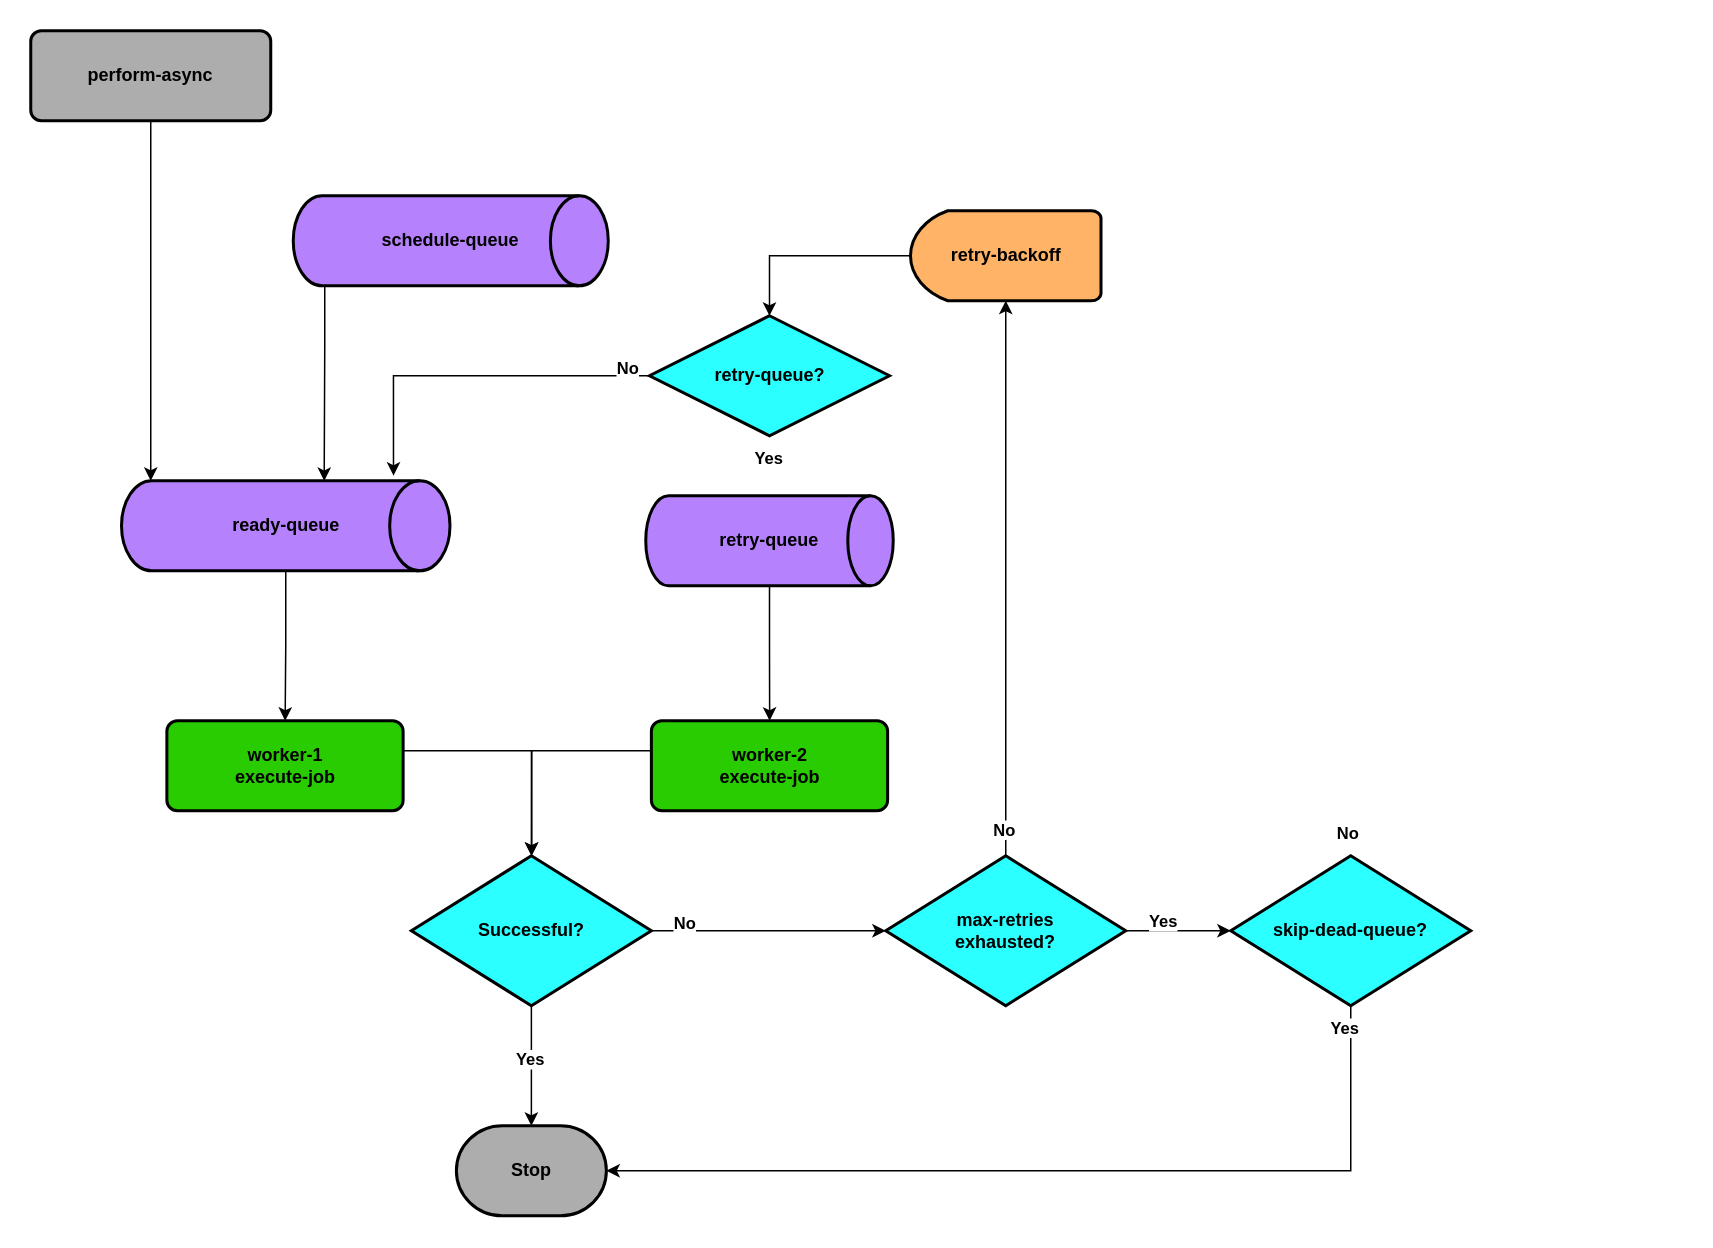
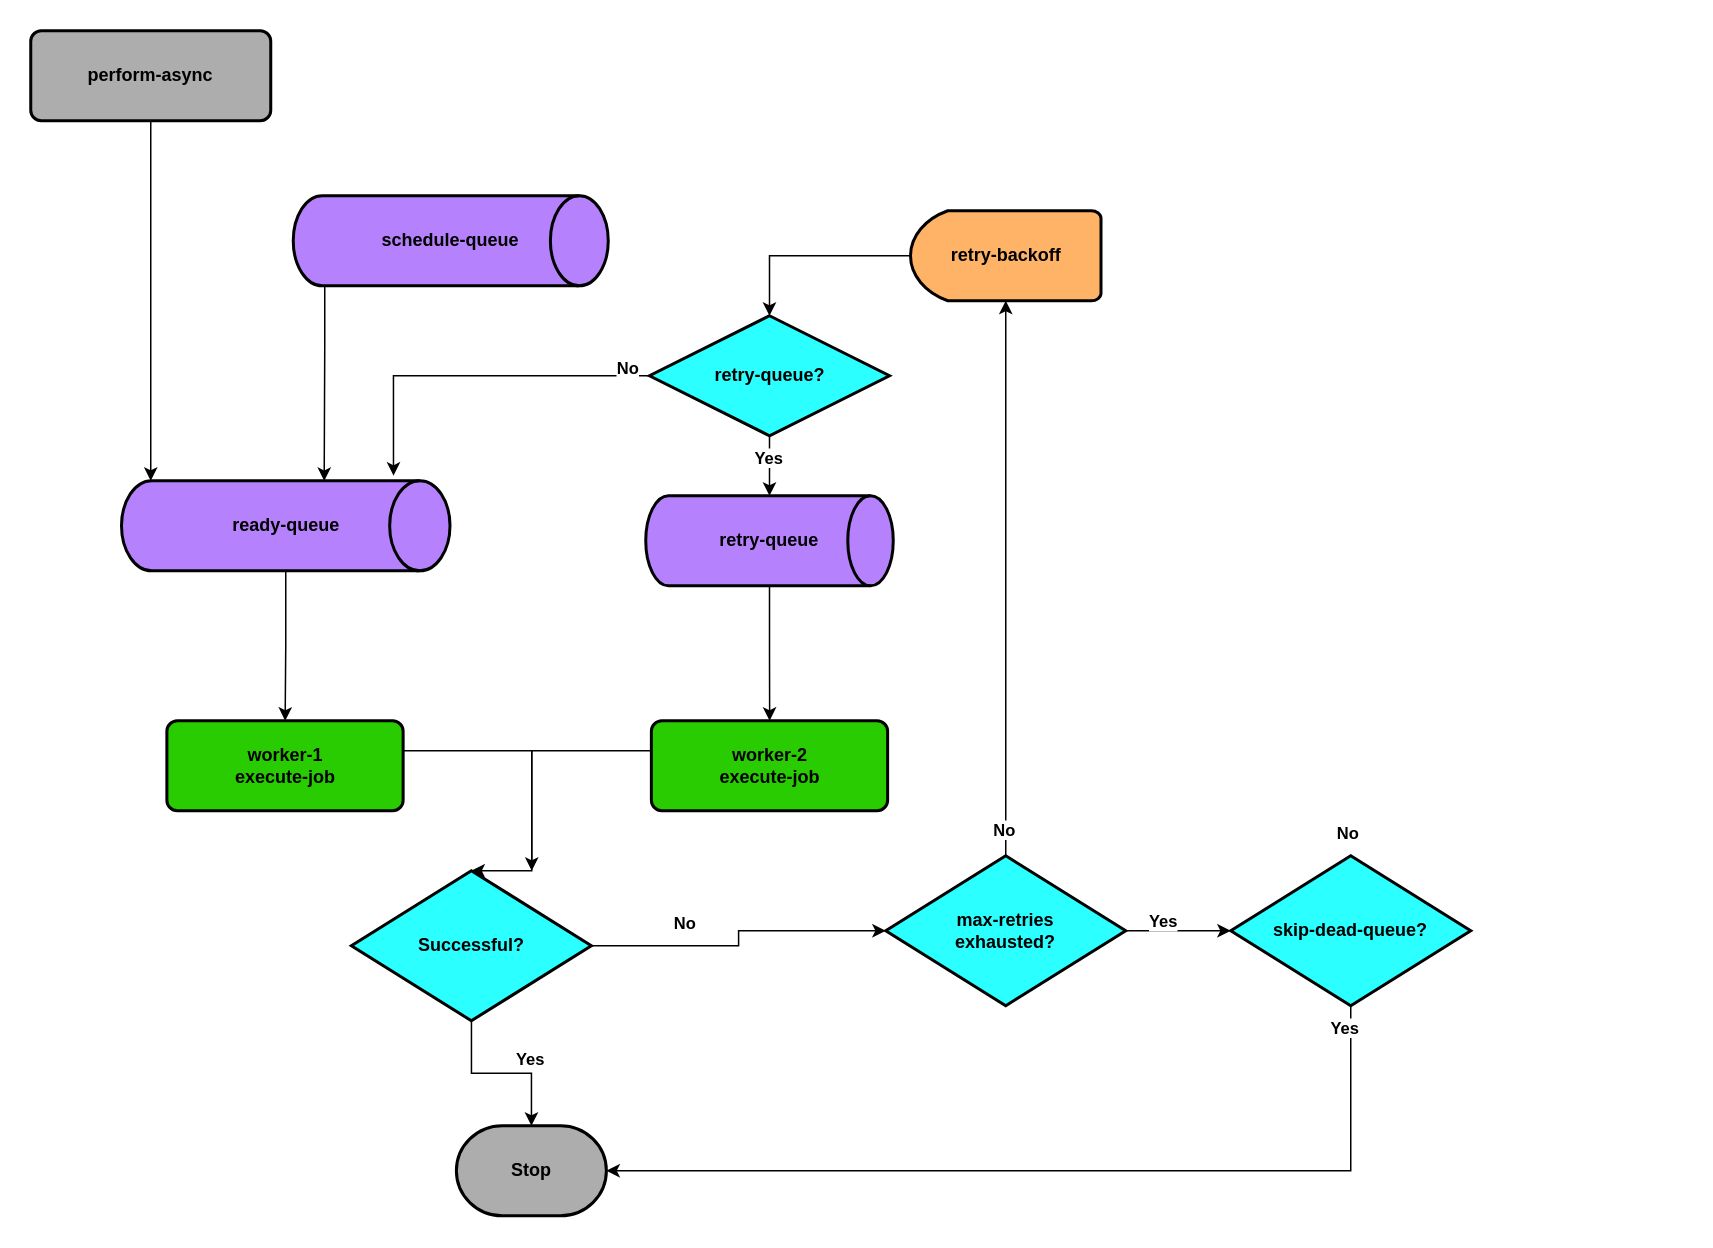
  <mxCell id="0" />
  <mxCell id="1" parent="0" />
  <mxCell id="2" value="Stop" style="strokeWidth=2;html=1;shape=mxgraph.flowchart.terminator;whiteSpace=wrap;fillColor=#ADADAD;fontStyle=1" vertex="1" parent="1"><mxGeometry x="303.75" y="750" width="100" height="60" as="geometry" /></mxCell>
  <mxCell id="3" style="edgeStyle=orthogonalEdgeStyle;rounded=0;orthogonalLoop=1;jettySize=auto;html=1;fontStyle=1" edge="1" parent="1" source="4" target="32"><mxGeometry relative="1" as="geometry" /></mxCell>
  <mxCell id="4" value="ready-queue" style="strokeWidth=2;html=1;shape=mxgraph.flowchart.direct_data;whiteSpace=wrap;fillColor=#B681FC;fontStyle=1" vertex="1" parent="1"><mxGeometry x="80.5" y="320" width="219" height="60" as="geometry" /></mxCell>
  <mxCell id="5" value="" style="edgeStyle=orthogonalEdgeStyle;rounded=0;orthogonalLoop=1;jettySize=auto;html=1;fontStyle=1" edge="1" parent="1" target="9"><mxGeometry relative="1" as="geometry"><mxPoint x="259.5" y="505" as="sourcePoint" /><Array as="points"><mxPoint x="260" y="500" /><mxPoint x="354" y="500" /></Array></mxGeometry></mxCell>
  <mxCell id="6" value="" style="edgeStyle=orthogonalEdgeStyle;rounded=0;orthogonalLoop=1;jettySize=auto;html=1;fontStyle=1" edge="1" parent="1" source="9" target="2"><mxGeometry relative="1" as="geometry" /></mxCell>
  <mxCell id="7" style="edgeStyle=orthogonalEdgeStyle;rounded=0;orthogonalLoop=1;jettySize=auto;html=1;entryX=0;entryY=0.5;entryDx=0;entryDy=0;entryPerimeter=0;fontStyle=1" edge="1" parent="1" source="9" target="13"><mxGeometry relative="1" as="geometry" /></mxCell>
  <mxCell id="8" value="No" style="edgeLabel;html=1;align=center;verticalAlign=middle;resizable=0;points=[];fontStyle=1" vertex="1" connectable="0" parent="7"><mxGeometry x="-0.161" y="-1" relative="1" as="geometry"><mxPoint x="-107" y="-1" as="offset" /></mxGeometry></mxCell>
- <mxCell id="9" value="Successful?" style="strokeWidth=2;html=1;shape=mxgraph.flowchart.decision;whiteSpace=wrap;fillColor=#2BFFFF;fontStyle=1" vertex="1" parent="1"><mxGeometry x="273.75" y="570" width="160" height="100" as="geometry" /></mxCell>
+ <mxCell id="9" value="Successful?" style="strokeWidth=2;html=1;shape=mxgraph.flowchart.decision;whiteSpace=wrap;fillColor=#2BFFFF;fontStyle=1" vertex="1" parent="1"><mxGeometry x="233.75" y="580" width="160" height="100" as="geometry" /></mxCell>
  <mxCell id="10" style="edgeStyle=orthogonalEdgeStyle;rounded=0;orthogonalLoop=1;jettySize=auto;html=1;entryX=0.5;entryY=0;entryDx=0;entryDy=0;entryPerimeter=0;fontStyle=1" edge="1" parent="1" source="13" target="26"><mxGeometry relative="1" as="geometry" /></mxCell>
  <mxCell id="11" value="No" style="edgeLabel;html=1;align=center;verticalAlign=middle;resizable=0;points=[];fontStyle=1" vertex="1" connectable="0" parent="10"><mxGeometry x="-0.9" y="2" relative="1" as="geometry"><mxPoint as="offset" /></mxGeometry></mxCell>
  <mxCell id="12" value="" style="edgeStyle=orthogonalEdgeStyle;rounded=0;orthogonalLoop=1;jettySize=auto;html=1;fontStyle=1" edge="1" parent="1" source="13" target="15"><mxGeometry relative="1" as="geometry" /></mxCell>
  <mxCell id="13" value="max-retries&lt;br&gt;exhausted?" style="strokeWidth=2;html=1;shape=mxgraph.flowchart.decision;whiteSpace=wrap;fillColor=#2BFFFF;fontStyle=1" vertex="1" parent="1"><mxGeometry x="590" y="570" width="160" height="100" as="geometry" /></mxCell>
  <mxCell id="14" style="edgeStyle=orthogonalEdgeStyle;rounded=0;orthogonalLoop=1;jettySize=auto;html=1;entryX=1;entryY=0.5;entryDx=0;entryDy=0;entryPerimeter=0;fontStyle=1" edge="1" parent="1" source="15" target="2"><mxGeometry relative="1" as="geometry"><Array as="points"><mxPoint x="900" y="780" /></Array></mxGeometry></mxCell>
  <mxCell id="15" value="skip-dead-queue?" style="strokeWidth=2;html=1;shape=mxgraph.flowchart.decision;whiteSpace=wrap;fillColor=#2BFFFF;fontStyle=1" vertex="1" parent="1"><mxGeometry x="820" y="570" width="160" height="100" as="geometry" /></mxCell>
  <mxCell id="16" style="edgeStyle=orthogonalEdgeStyle;rounded=0;orthogonalLoop=1;jettySize=auto;html=1;exitX=0;exitY=0.5;exitDx=0;exitDy=0;exitPerimeter=0;entryX=0.828;entryY=-0.056;entryDx=0;entryDy=0;entryPerimeter=0;fontStyle=1" edge="1" parent="1" source="18" target="4"><mxGeometry relative="1" as="geometry" /></mxCell>
+ <mxCell id="17" value="" style="edgeStyle=orthogonalEdgeStyle;rounded=0;orthogonalLoop=1;jettySize=auto;html=1;fontStyle=1" edge="1" parent="1" source="18" target="20"><mxGeometry relative="1" as="geometry" /></mxCell>
  <mxCell id="18" value="retry-queue?" style="strokeWidth=2;html=1;shape=mxgraph.flowchart.decision;whiteSpace=wrap;fillColor=#2BFFFF;fontStyle=1" vertex="1" parent="1"><mxGeometry x="432.5" y="210" width="160" height="80" as="geometry" /></mxCell>
  <mxCell id="19" style="edgeStyle=orthogonalEdgeStyle;rounded=0;orthogonalLoop=1;jettySize=auto;html=1;fontStyle=1" edge="1" parent="1" source="20" target="31"><mxGeometry relative="1" as="geometry" /></mxCell>
  <mxCell id="20" value="retry-queue" style="strokeWidth=2;html=1;shape=mxgraph.flowchart.direct_data;whiteSpace=wrap;fillColor=#B681FC;fontStyle=1" vertex="1" parent="1"><mxGeometry x="430" y="330" width="165" height="60" as="geometry" /></mxCell>
  <mxCell id="21" style="edgeStyle=orthogonalEdgeStyle;rounded=0;orthogonalLoop=1;jettySize=auto;html=1;fontStyle=1" edge="1" parent="1" source="22"><mxGeometry relative="1" as="geometry"><mxPoint x="100" y="320" as="targetPoint" /></mxGeometry></mxCell>
  <mxCell id="22" value="perform-async" style="rounded=1;whiteSpace=wrap;html=1;absoluteArcSize=1;arcSize=14;strokeWidth=2;fillColor=#ADADAD;fontStyle=1" vertex="1" parent="1"><mxGeometry x="20" y="20" width="160" height="60" as="geometry" /></mxCell>
  <mxCell id="23" style="edgeStyle=orthogonalEdgeStyle;rounded=0;orthogonalLoop=1;jettySize=auto;html=1;entryX=0.617;entryY=0.002;entryDx=0;entryDy=0;entryPerimeter=0;fontStyle=1" edge="1" parent="1" source="24" target="4"><mxGeometry relative="1" as="geometry"><Array as="points"><mxPoint x="216" y="230" /><mxPoint x="216" y="230" /></Array></mxGeometry></mxCell>
  <mxCell id="24" value="schedule-queue" style="strokeWidth=2;html=1;shape=mxgraph.flowchart.direct_data;whiteSpace=wrap;fillColor=#B681FC;fontStyle=1" vertex="1" parent="1"><mxGeometry x="195" y="130" width="210" height="60" as="geometry" /></mxCell>
  <mxCell id="25" style="edgeStyle=orthogonalEdgeStyle;rounded=0;orthogonalLoop=1;jettySize=auto;html=1;fontStyle=1" edge="1" parent="1" source="26" target="18"><mxGeometry relative="1" as="geometry" /></mxCell>
  <mxCell id="26" value="retry-backoff" style="strokeWidth=2;html=1;shape=mxgraph.flowchart.delay;whiteSpace=wrap;direction=west;fillColor=#FFB366;fontStyle=1" vertex="1" parent="1"><mxGeometry x="606.5" y="140" width="127" height="60" as="geometry" /></mxCell>
  <mxCell id="27" value="Yes" style="edgeLabel;html=1;align=center;verticalAlign=middle;resizable=0;points=[];fontStyle=1" vertex="1" connectable="0" parent="1"><mxGeometry x="780" y="620" as="geometry"><mxPoint x="-6" y="-7" as="offset" /></mxGeometry></mxCell>
  <mxCell id="28" value="Yes" style="edgeLabel;html=1;align=center;verticalAlign=middle;resizable=0;points=[];fontStyle=1" vertex="1" connectable="0" parent="1"><mxGeometry x="800" y="650" as="geometry"><mxPoint x="-289" y="-346" as="offset" /></mxGeometry></mxCell>
  <mxCell id="29" value="Yes" style="edgeLabel;html=1;align=center;verticalAlign=middle;resizable=0;points=[];fontStyle=1" vertex="1" connectable="0" parent="1"><mxGeometry x="975" y="660" as="geometry"><mxPoint x="-623" y="45" as="offset" /></mxGeometry></mxCell>
  <mxCell id="30" style="edgeStyle=orthogonalEdgeStyle;rounded=0;orthogonalLoop=1;jettySize=auto;html=1;entryX=0.5;entryY=0;entryDx=0;entryDy=0;entryPerimeter=0;fontStyle=1" edge="1" parent="1" source="31" target="9"><mxGeometry relative="1" as="geometry"><Array as="points"><mxPoint x="354" y="500" /></Array></mxGeometry></mxCell>
  <mxCell id="31" value="worker-2&lt;br&gt;execute-job" style="rounded=1;whiteSpace=wrap;html=1;absoluteArcSize=1;arcSize=14;strokeWidth=2;fillColor=#29CC00;fontStyle=1" vertex="1" parent="1"><mxGeometry x="433.75" y="480" width="157.5" height="60" as="geometry" /></mxCell>
  <mxCell id="32" value="worker-1&lt;br&gt;execute-job" style="rounded=1;whiteSpace=wrap;html=1;absoluteArcSize=1;arcSize=14;strokeWidth=2;fillColor=#29CC00;fontStyle=1" vertex="1" parent="1"><mxGeometry x="110.75" y="480" width="157.5" height="60" as="geometry" /></mxCell>
  <mxCell id="33" value="No" style="edgeLabel;html=1;align=center;verticalAlign=middle;resizable=0;points=[];fontStyle=1" vertex="1" connectable="0" parent="1"><mxGeometry x="678" y="560" as="geometry"><mxPoint x="-223" y="54" as="offset" /></mxGeometry></mxCell>
  <mxCell id="34" value="No" style="edgeLabel;html=1;align=center;verticalAlign=middle;resizable=0;points=[];fontStyle=1" vertex="1" connectable="0" parent="1"><mxGeometry x="640" y="190" as="geometry"><mxPoint x="-223" y="54" as="offset" /></mxGeometry></mxCell>
  <mxCell id="35" value="No" style="edgeLabel;html=1;align=center;verticalAlign=middle;resizable=0;points=[];fontStyle=1" vertex="1" connectable="0" parent="1"><mxGeometry x="1120" y="500" as="geometry"><mxPoint x="-223" y="54" as="offset" /></mxGeometry></mxCell>
  <mxCell id="36" value="Yes" style="edgeLabel;html=1;align=center;verticalAlign=middle;resizable=0;points=[];fontStyle=1" vertex="1" connectable="0" parent="1"><mxGeometry x="860" y="650" as="geometry"><mxPoint x="35" y="34" as="offset" /></mxGeometry></mxCell>
